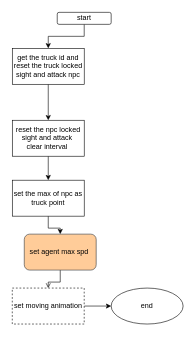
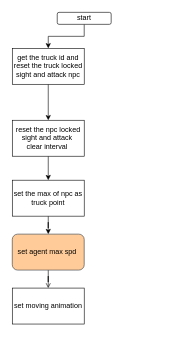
  <mxCell id="0" />
  <mxCell id="1" parent="0" />
  <mxCell id="2" value="" style="edgeStyle=orthogonalEdgeStyle;rounded=0;orthogonalLoop=1;jettySize=auto;html=1;" edge="1" parent="1" source="3" target="5"><mxGeometry relative="1" as="geometry" /></mxCell>
  <mxCell id="3" value="start" style="rounded=1;whiteSpace=wrap;html=1;" vertex="1" parent="1"><mxGeometry x="95" y="20" width="90" height="20" as="geometry" /></mxCell>
  <mxCell id="4" value="" style="edgeStyle=orthogonalEdgeStyle;rounded=0;orthogonalLoop=1;jettySize=auto;html=1;" edge="1" parent="1" source="5" target="7"><mxGeometry relative="1" as="geometry" /></mxCell>
  <mxCell id="5" value="get the truck id and reset the truck locked sight and attack npc" style="rounded=0;whiteSpace=wrap;html=1;" vertex="1" parent="1"><mxGeometry x="20" y="80" width="120" height="60" as="geometry" /></mxCell>
  <mxCell id="6" value="" style="edgeStyle=orthogonalEdgeStyle;rounded=0;orthogonalLoop=1;jettySize=auto;html=1;" edge="1" parent="1" source="7" target="9"><mxGeometry relative="1" as="geometry" /></mxCell>
  <mxCell id="7" value="reset the npc locked sight and attack&amp;nbsp;&lt;br&gt;clear interval&amp;nbsp;" style="whiteSpace=wrap;html=1;rounded=0;" vertex="1" parent="1"><mxGeometry x="20" y="200" width="120" height="60" as="geometry" /></mxCell>
  <mxCell id="8" value="" style="edgeStyle=orthogonalEdgeStyle;rounded=0;orthogonalLoop=1;jettySize=auto;html=1;" edge="1" parent="1" source="9" target="11"><mxGeometry relative="1" as="geometry" /></mxCell>
  <mxCell id="9" value="set the max of npc as truck point" style="whiteSpace=wrap;html=1;rounded=0;" vertex="1" parent="1"><mxGeometry x="20" y="300" width="120" height="60" as="geometry" /></mxCell>
  <mxCell id="10" value="" style="edgeStyle=orthogonalEdgeStyle;rounded=0;orthogonalLoop=1;jettySize=auto;html=1;endArrow=open;" edge="1" parent="1" source="11" target="13"><mxGeometry relative="1" as="geometry" /></mxCell>
- <mxCell id="11" value="set agent max spd&amp;nbsp;" style="rounded=1;whiteSpace=wrap;html=1;fillColor=#ffcc99;strokeColor=#36393d;" vertex="1" parent="1"><mxGeometry x="40" y="390" width="120" height="60" as="geometry" /></mxCell>
- <mxCell id="12" value="" style="edgeStyle=orthogonalEdgeStyle;rounded=0;orthogonalLoop=1;jettySize=auto;html=1;" edge="1" parent="1" source="13" target="14"><mxGeometry relative="1" as="geometry" /></mxCell>
- <mxCell id="13" value="set moving animation" style="rounded=0;whiteSpace=wrap;html=1;dashed=1;" vertex="1" parent="1"><mxGeometry x="20" y="480" width="120" height="60" as="geometry" /></mxCell>
- <mxCell id="14" value="end" style="ellipse;whiteSpace=wrap;html=1;rounded=0;" vertex="1" parent="1"><mxGeometry x="185" y="480" width="120" height="60" as="geometry" /></mxCell>
+ <mxCell id="11" value="set agent max spd&amp;nbsp;" style="rounded=1;whiteSpace=wrap;html=1;fillColor=#ffcc99;strokeColor=#36393d;" vertex="1" parent="1"><mxGeometry x="20" y="390" width="120" height="60" as="geometry" /></mxCell>
+ <mxCell id="13" value="set moving animation" style="rounded=0;whiteSpace=wrap;html=1;" vertex="1" parent="1"><mxGeometry x="20" y="480" width="120" height="60" as="geometry" /></mxCell>
